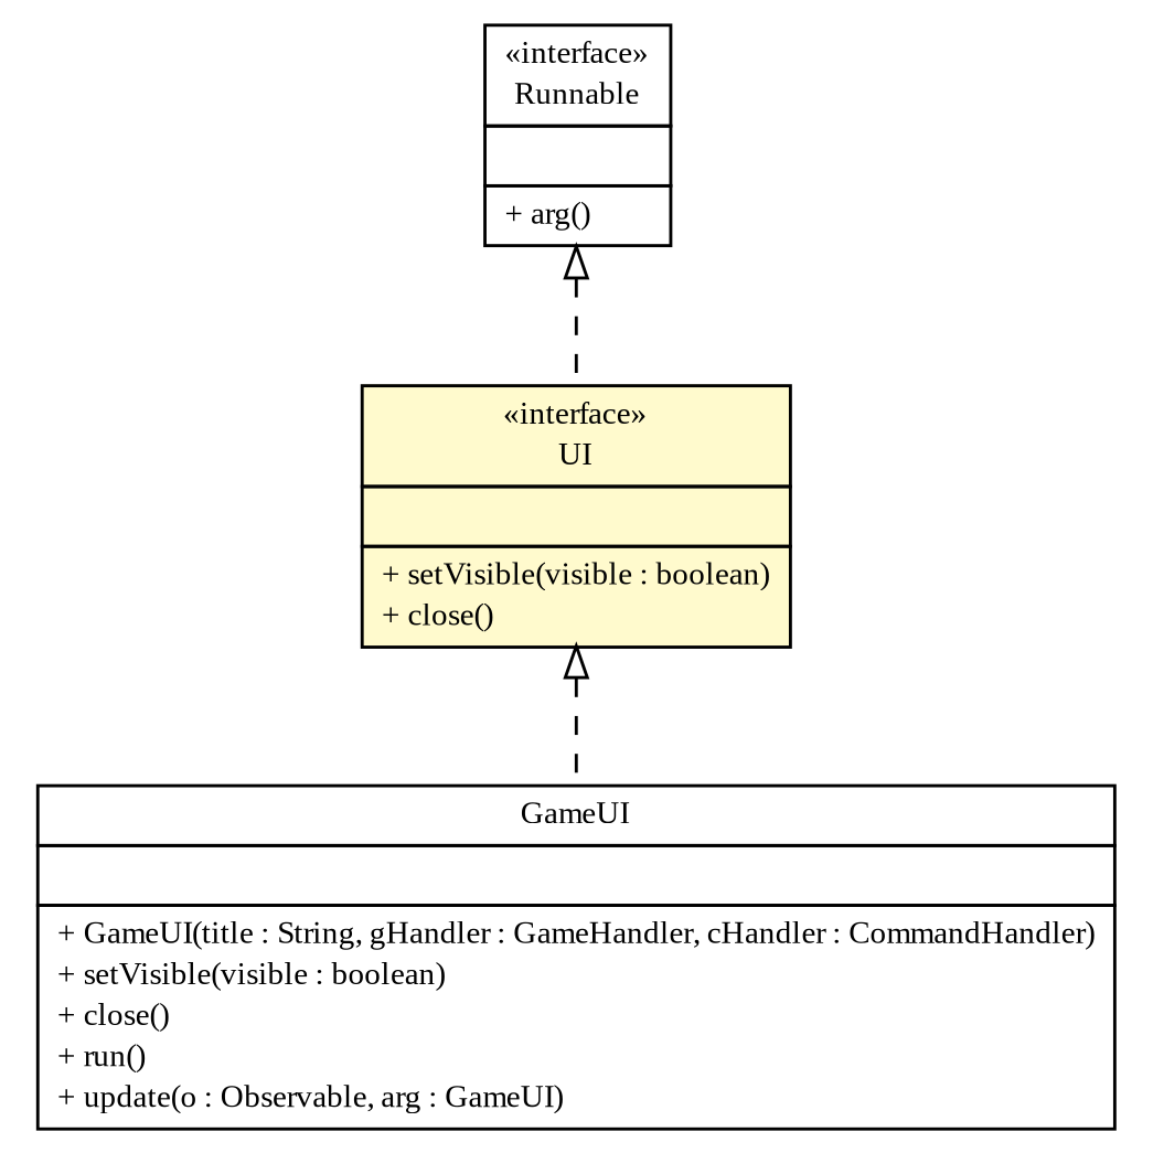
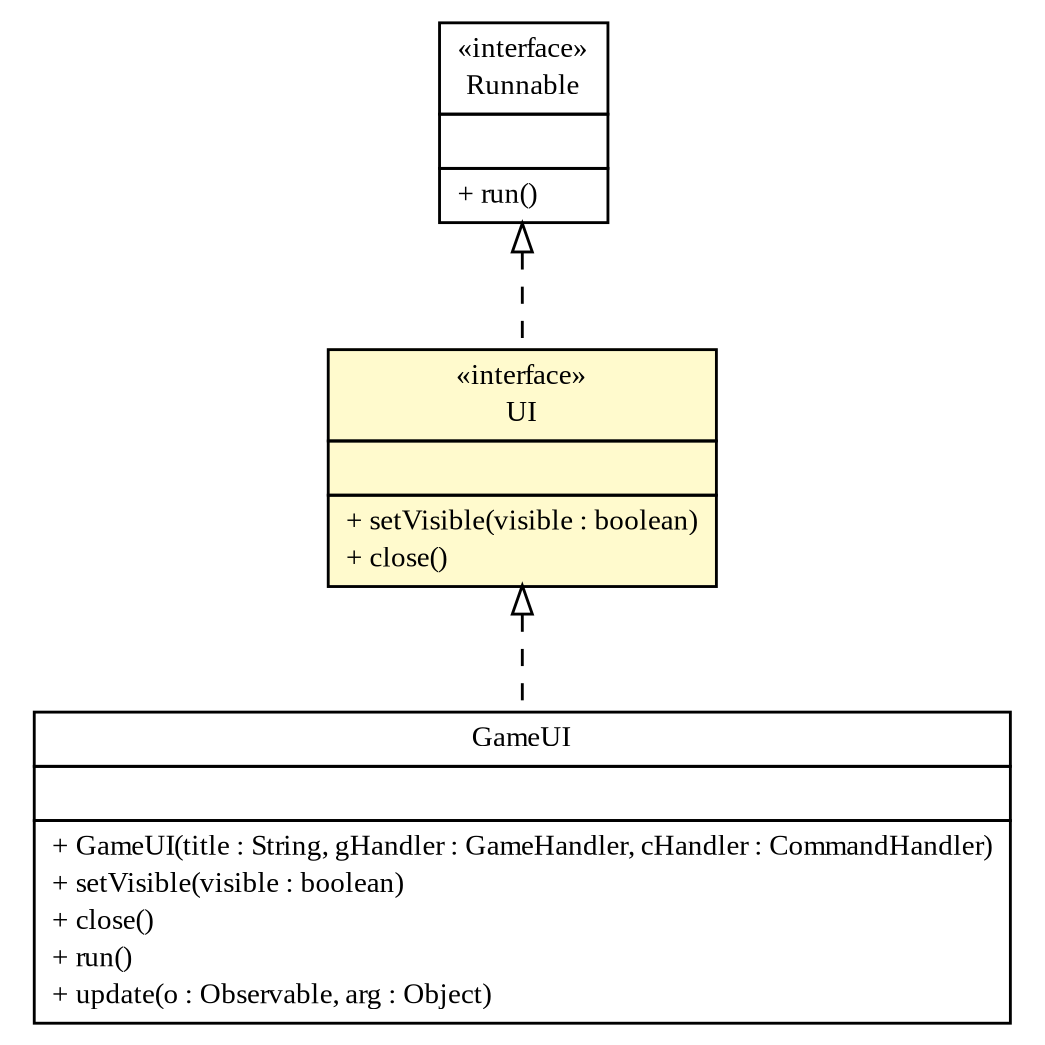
  digraph {
    fontname="Liberation Serif"
    nodesep=0.25
    ranksep=0.5
    node [fontcolor=black fontname="Liberation Serif" fontsize=10.0 shape=plaintext]
    edge [arrowtail=empty dir=back fontname="Liberation Serif" fontsize=10 headport=p labelfontname=arial labelfontsize=10 style=dashed tailport=p]
    n1 [label=<<table title="com.github.tilastokeskus.matertis.ui.UI" border="0" cellborder="1" cellspacing="0" cellpadding="2" port="p" bgcolor="lemonChiffon" href="./UI.html"> 		<tr><td><table border="0" cellspacing="0" cellpadding="1"> <tr><td align="center" balign="center"> &#171;interface&#187; </td></tr> <tr><td align="center" balign="center"> UI </td></tr> 		</table></td></tr> 		<tr><td><table border="0" cellspacing="0" cellpadding="1"> <tr><td align="left" balign="left">  </td></tr> 		</table></td></tr> 		<tr><td><table border="0" cellspacing="0" cellpadding="1"> <tr><td align="left" balign="left"> + setVisible(visible : boolean) </td></tr> <tr><td align="left" balign="left"> + close() </td></tr> 		</table></td></tr> 		</table>>]
-   n2 [label=<<table title="com.github.tilastokeskus.matertis.ui.GameUI" border="0" cellborder="1" cellspacing="0" cellpadding="2" port="p" href="./GameUI.html"> 		<tr><td><table border="0" cellspacing="0" cellpadding="1"> <tr><td align="center" balign="center"> GameUI </td></tr> 		</table></td></tr> 		<tr><td><table border="0" cellspacing="0" cellpadding="1"> <tr><td align="left" balign="left">  </td></tr> 		</table></td></tr> 		<tr><td><table border="0" cellspacing="0" cellpadding="1"> <tr><td align="left" balign="left"> + GameUI(title : String, gHandler : GameHandler, cHandler : CommandHandler) </td></tr> <tr><td align="left" balign="left"> + setVisible(visible : boolean) </td></tr> <tr><td align="left" balign="left"> + close() </td></tr> <tr><td align="left" balign="left"> + run() </td></tr> <tr><td align="left" balign="left"> + update(o : Observable, arg : GameUI) </td></tr> 		</table></td></tr> 		</table>>]
-   n3 [label=<<table title="java.lang.Runnable" border="0" cellborder="1" cellspacing="0" cellpadding="2" port="p" href="http://java.sun.com/j2se/1.4.2/docs/api/java/lang/Runnable.html"> 		<tr><td><table border="0" cellspacing="0" cellpadding="1"> <tr><td align="center" balign="center"> &#171;interface&#187; </td></tr> <tr><td align="center" balign="center"> Runnable </td></tr> 		</table></td></tr> 		<tr><td><table border="0" cellspacing="0" cellpadding="1"> <tr><td align="left" balign="left">  </td></tr> 		</table></td></tr> 		<tr><td><table border="0" cellspacing="0" cellpadding="1"> <tr><td align="left" balign="left"> + arg() </td></tr> 		</table></td></tr> 		</table>>]
+   n2 [label=<<table title="com.github.tilastokeskus.matertis.ui.GameUI" border="0" cellborder="1" cellspacing="0" cellpadding="2" port="p" href="./GameUI.html"> 		<tr><td><table border="0" cellspacing="0" cellpadding="1"> <tr><td align="center" balign="center"> GameUI </td></tr> 		</table></td></tr> 		<tr><td><table border="0" cellspacing="0" cellpadding="1"> <tr><td align="left" balign="left">  </td></tr> 		</table></td></tr> 		<tr><td><table border="0" cellspacing="0" cellpadding="1"> <tr><td align="left" balign="left"> + GameUI(title : String, gHandler : GameHandler, cHandler : CommandHandler) </td></tr> <tr><td align="left" balign="left"> + setVisible(visible : boolean) </td></tr> <tr><td align="left" balign="left"> + close() </td></tr> <tr><td align="left" balign="left"> + run() </td></tr> <tr><td align="left" balign="left"> + update(o : Observable, arg : Object) </td></tr> 		</table></td></tr> 		</table>>]
+   n3 [label=<<table title="java.lang.Runnable" border="0" cellborder="1" cellspacing="0" cellpadding="2" port="p" href="http://java.sun.com/j2se/1.4.2/docs/api/java/lang/Runnable.html"> 		<tr><td><table border="0" cellspacing="0" cellpadding="1"> <tr><td align="center" balign="center"> &#171;interface&#187; </td></tr> <tr><td align="center" balign="center"> Runnable </td></tr> 		</table></td></tr> 		<tr><td><table border="0" cellspacing="0" cellpadding="1"> <tr><td align="left" balign="left">  </td></tr> 		</table></td></tr> 		<tr><td><table border="0" cellspacing="0" cellpadding="1"> <tr><td align="left" balign="left"> + run() </td></tr> 		</table></td></tr> 		</table>>]
    n1 -> n2
    n3 -> n1
  }
